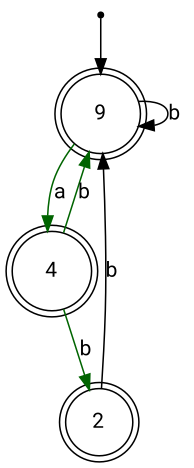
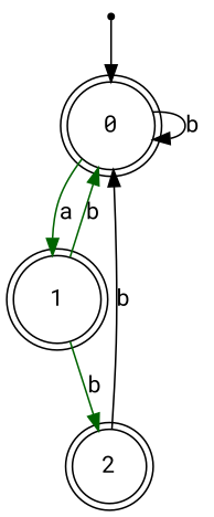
  digraph {
    fontname="Roboto Mono"
    rankdir=TB
    node [fontname="Roboto Mono" shape=circle peripheries=2]
    edge [color=black fontname="Roboto Mono"]
    s [shape=point peripheries=""]
-   0 [label=9]
-   1 [label=4]
+   0
+   1
    2
    s -> 0
    0 -> 0 [label=b]
    0 -> 1 [color=darkgreen label=a]
    1 -> 0 [color=darkgreen label=b]
    1 -> 2 [color=darkgreen label=b]
    2 -> 0 [label=b]
  }
